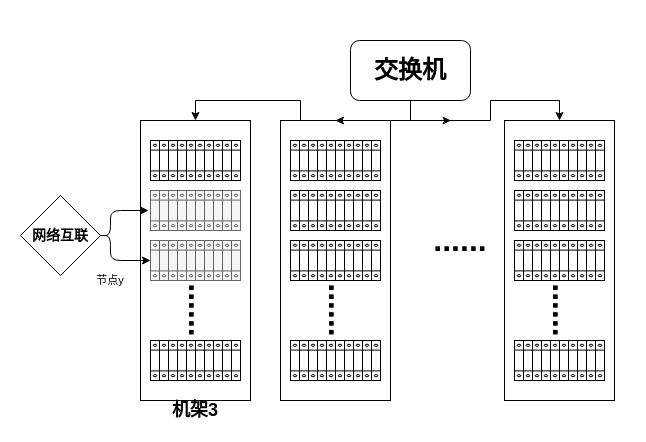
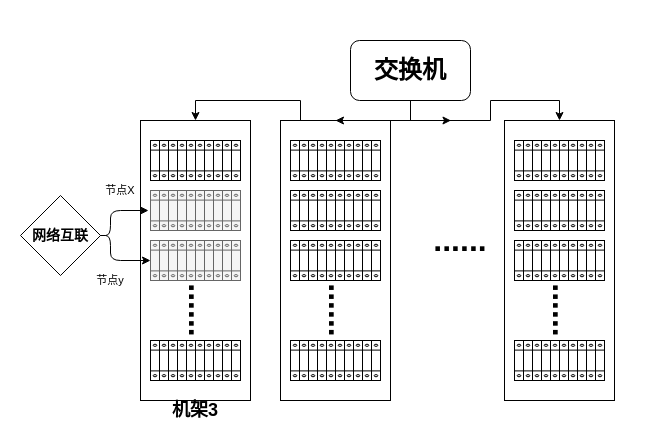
  <mxCell id="0" />
  <mxCell id="1" parent="0" />
  <mxCell id="2" value="" style="group" vertex="1" connectable="0" parent="1"><mxGeometry width="594" height="400" as="geometry" x="20" y="20" /></mxCell>
  <mxCell id="3" value="" style="group" vertex="1" connectable="0" parent="2"><mxGeometry x="260" y="100" width="230" height="280" as="geometry" /></mxCell>
  <mxCell id="4" value="" style="verticalLabelPosition=bottom;dashed=0;shadow=0;html=1;align=center;verticalAlign=top;shape=mxgraph.cabinets.terminal_6_25mm2_x10;" vertex="1" parent="3"><mxGeometry x="10" y="20" width="90" height="40" as="geometry" /></mxCell>
  <mxCell id="5" value="" style="verticalLabelPosition=bottom;dashed=0;shadow=0;html=1;align=center;verticalAlign=top;shape=mxgraph.cabinets.terminal_6_25mm2_x10;" vertex="1" parent="3"><mxGeometry x="10" y="70" width="90" height="40" as="geometry" /></mxCell>
  <mxCell id="6" value="" style="verticalLabelPosition=bottom;dashed=0;shadow=0;html=1;align=center;verticalAlign=top;shape=mxgraph.cabinets.terminal_6_25mm2_x10;" vertex="1" parent="3"><mxGeometry x="10" y="120" width="90" height="40" as="geometry" /></mxCell>
  <mxCell id="7" value="" style="rounded=0;whiteSpace=wrap;html=1;fillColor=none;" vertex="1" parent="3"><mxGeometry width="110" height="280" as="geometry" /></mxCell>
  <mxCell id="8" value="" style="verticalLabelPosition=bottom;dashed=0;shadow=0;html=1;align=center;verticalAlign=top;shape=mxgraph.cabinets.terminal_6_25mm2_x10;" vertex="1" parent="3"><mxGeometry x="10" y="220" width="90" height="40" as="geometry" /></mxCell>
  <mxCell id="9" value="&lt;font style=&quot;font-size: 32px&quot;&gt;&lt;b&gt;......&lt;/b&gt;&lt;/font&gt;" style="text;html=1;strokeColor=none;fillColor=none;align=center;verticalAlign=middle;whiteSpace=wrap;rounded=0;rotation=90;" vertex="1" parent="3"><mxGeometry y="180" width="120" height="20" as="geometry" /></mxCell>
  <mxCell id="10" value="&lt;font style=&quot;font-size: 32px&quot;&gt;&lt;b&gt;......&lt;/b&gt;&lt;/font&gt;" style="text;html=1;strokeColor=none;fillColor=none;align=center;verticalAlign=middle;whiteSpace=wrap;rounded=0;" vertex="1" parent="2"><mxGeometry x="380" y="210" width="120" height="20" as="geometry" /></mxCell>
  <mxCell id="11" value="" style="group" vertex="1" connectable="0" parent="2"><mxGeometry x="484" y="100" width="110" height="280" as="geometry" /></mxCell>
  <mxCell id="12" value="" style="verticalLabelPosition=bottom;dashed=0;shadow=0;html=1;align=center;verticalAlign=top;shape=mxgraph.cabinets.terminal_6_25mm2_x10;" vertex="1" parent="11"><mxGeometry x="10" y="20" width="90" height="40" as="geometry" /></mxCell>
  <mxCell id="13" value="" style="verticalLabelPosition=bottom;dashed=0;shadow=0;html=1;align=center;verticalAlign=top;shape=mxgraph.cabinets.terminal_6_25mm2_x10;" vertex="1" parent="11"><mxGeometry x="10" y="70" width="90" height="40" as="geometry" /></mxCell>
  <mxCell id="14" value="" style="verticalLabelPosition=bottom;dashed=0;shadow=0;html=1;align=center;verticalAlign=top;shape=mxgraph.cabinets.terminal_6_25mm2_x10;" vertex="1" parent="11"><mxGeometry x="10" y="120" width="90" height="40" as="geometry" /></mxCell>
  <mxCell id="15" value="" style="rounded=0;whiteSpace=wrap;html=1;fillColor=none;" vertex="1" parent="11"><mxGeometry width="110" height="280" as="geometry" /></mxCell>
  <mxCell id="16" value="" style="verticalLabelPosition=bottom;dashed=0;shadow=0;html=1;align=center;verticalAlign=top;shape=mxgraph.cabinets.terminal_6_25mm2_x10;" vertex="1" parent="11"><mxGeometry x="10" y="220" width="90" height="40" as="geometry" /></mxCell>
  <mxCell id="17" value="&lt;font style=&quot;font-size: 32px&quot;&gt;&lt;b&gt;......&lt;/b&gt;&lt;/font&gt;" style="text;html=1;strokeColor=none;fillColor=none;align=center;verticalAlign=middle;whiteSpace=wrap;rounded=0;rotation=90;" vertex="1" parent="11"><mxGeometry y="180" width="120" height="20" as="geometry" /></mxCell>
  <mxCell id="18" style="edgeStyle=orthogonalEdgeStyle;rounded=0;orthogonalLoop=1;jettySize=auto;html=1;exitX=0.5;exitY=1;exitDx=0;exitDy=0;entryX=0.5;entryY=0;entryDx=0;entryDy=0;" edge="1" parent="2" source="21" target="15"><mxGeometry relative="1" as="geometry" /></mxCell>
  <mxCell id="19" style="edgeStyle=orthogonalEdgeStyle;rounded=0;orthogonalLoop=1;jettySize=auto;html=1;exitX=0.5;exitY=1;exitDx=0;exitDy=0;entryX=0.5;entryY=0;entryDx=0;entryDy=0;" edge="1" parent="2" source="21" target="7"><mxGeometry relative="1" as="geometry" /></mxCell>
  <mxCell id="20" style="edgeStyle=orthogonalEdgeStyle;rounded=0;orthogonalLoop=1;jettySize=auto;html=1;exitX=0.5;exitY=1;exitDx=0;exitDy=0;" edge="1" parent="2" source="21"><mxGeometry relative="1" as="geometry"><mxPoint x="430" y="100" as="targetPoint" /></mxGeometry></mxCell>
  <mxCell id="21" value="&lt;b&gt;&lt;font style=&quot;font-size: 24px&quot;&gt;交换机&lt;/font&gt;&lt;/b&gt;" style="rounded=1;whiteSpace=wrap;html=1;fillColor=none;" vertex="1" parent="2"><mxGeometry x="330" y="20" width="120" height="60" as="geometry" /></mxCell>
  <mxCell id="22" value="&lt;b&gt;&lt;font style=&quot;font-size: 18px&quot;&gt;机架3&lt;/font&gt;&lt;/b&gt;" style="text;html=1;strokeColor=none;fillColor=none;align=center;verticalAlign=middle;whiteSpace=wrap;rounded=0;" vertex="1" parent="2"><mxGeometry x="120" y="380" width="110" height="20" as="geometry" /></mxCell>
  <mxCell id="23" value="" style="verticalLabelPosition=bottom;dashed=0;shadow=0;html=1;align=center;verticalAlign=top;shape=mxgraph.cabinets.terminal_6_25mm2_x10;" vertex="1" parent="2"><mxGeometry x="130" y="120" width="90" height="40" as="geometry" /></mxCell>
  <mxCell id="24" value="" style="verticalLabelPosition=bottom;dashed=0;shadow=0;html=1;align=center;verticalAlign=top;shape=mxgraph.cabinets.terminal_6_25mm2_x10;fillColor=#f5f5f5;strokeColor=#666666;fontColor=#333333;" vertex="1" parent="2"><mxGeometry x="130" y="170" width="90" height="40" as="geometry" /></mxCell>
  <mxCell id="25" value="" style="verticalLabelPosition=bottom;dashed=0;shadow=0;html=1;align=center;verticalAlign=top;shape=mxgraph.cabinets.terminal_6_25mm2_x10;fillColor=#f5f5f5;strokeColor=#666666;fontColor=#333333;" vertex="1" parent="2"><mxGeometry x="130" y="220" width="90" height="40" as="geometry" /></mxCell>
  <mxCell id="26" value="" style="verticalLabelPosition=bottom;dashed=0;shadow=0;html=1;align=center;verticalAlign=top;shape=mxgraph.cabinets.terminal_6_25mm2_x10;" vertex="1" parent="2"><mxGeometry x="130" y="320" width="90" height="40" as="geometry" /></mxCell>
  <mxCell id="27" value="&lt;font style=&quot;font-size: 32px&quot;&gt;&lt;b&gt;......&lt;/b&gt;&lt;/font&gt;" style="text;html=1;strokeColor=none;fillColor=none;align=center;verticalAlign=middle;whiteSpace=wrap;rounded=0;rotation=90;" vertex="1" parent="2"><mxGeometry x="120" y="280" width="120" height="20" as="geometry" /></mxCell>
  <mxCell id="28" style="edgeStyle=orthogonalEdgeStyle;rounded=1;orthogonalLoop=1;jettySize=auto;html=1;exitX=1;exitY=0.5;exitDx=0;exitDy=0;entryX=-0.022;entryY=0.5;entryDx=0;entryDy=0;entryPerimeter=0;fontSize=11;" edge="1" parent="2" source="30" target="24"><mxGeometry relative="1" as="geometry"><Array as="points"><mxPoint x="90" y="215" /><mxPoint x="90" y="190" /></Array></mxGeometry></mxCell>
  <mxCell id="29" style="edgeStyle=orthogonalEdgeStyle;rounded=1;orthogonalLoop=1;jettySize=auto;html=1;exitX=1;exitY=0.5;exitDx=0;exitDy=0;fontSize=11;" edge="1" parent="2" source="30" target="25"><mxGeometry relative="1" as="geometry"><Array as="points"><mxPoint x="90" y="215" /><mxPoint x="90" y="240" /></Array></mxGeometry></mxCell>
  <mxCell id="30" value="&lt;font style=&quot;font-size: 14px&quot;&gt;&lt;b&gt;&lt;font style=&quot;font-size: 14px&quot;&gt;网络互联&lt;/font&gt;&lt;/b&gt;&lt;/font&gt;" style="rhombus;whiteSpace=wrap;html=1;fillColor=none;fontSize=11;" vertex="1" parent="2"><mxGeometry y="175" width="80" height="80" as="geometry" /></mxCell>
  <mxCell id="31" value="" style="rounded=0;whiteSpace=wrap;html=1;fillColor=none;" vertex="1" parent="2"><mxGeometry x="120" y="100" width="110" height="280" as="geometry" /></mxCell>
  <mxCell id="32" style="edgeStyle=orthogonalEdgeStyle;rounded=0;orthogonalLoop=1;jettySize=auto;html=1;exitX=0.5;exitY=1;exitDx=0;exitDy=0;entryX=0.5;entryY=0;entryDx=0;entryDy=0;" edge="1" parent="2" source="21" target="31"><mxGeometry relative="1" as="geometry" /></mxCell>
+ <mxCell id="33" value="节点X" style="text;html=1;strokeColor=none;fillColor=none;align=center;verticalAlign=middle;whiteSpace=wrap;rounded=0;fontSize=11;" vertex="1" parent="2"><mxGeometry x="80" y="160" width="40" height="20" as="geometry" /></mxCell>
  <mxCell id="34" value="节点y" style="text;html=1;strokeColor=none;fillColor=none;align=center;verticalAlign=middle;whiteSpace=wrap;rounded=0;fontSize=11;" vertex="1" parent="2"><mxGeometry x="70" y="250" width="40" height="20" as="geometry" /></mxCell>
